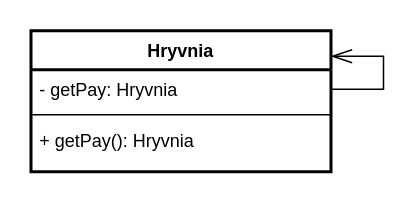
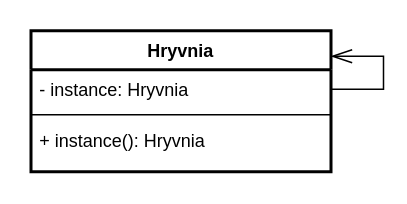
  <mxCell id="0" />
  <mxCell id="1" parent="0" />
  <mxCell id="2" value="Hryvnia" style="swimlane;fontStyle=1;align=center;verticalAlign=top;childLayout=stackLayout;horizontal=1;startSize=26;horizontalStack=0;resizeParent=1;resizeParentMax=0;resizeLast=0;collapsible=1;marginBottom=0;strokeWidth=2;" parent="1" vertex="1"><mxGeometry x="20" y="20" width="200" height="94" as="geometry" /></mxCell>
  <mxCell id="3" style="edgeStyle=orthogonalEdgeStyle;rounded=0;orthogonalLoop=1;jettySize=auto;html=1;exitX=1;exitY=0.5;exitDx=0;exitDy=0;endArrow=openThin;endFill=0;endSize=12;" parent="2" source="4" edge="1"><mxGeometry relative="1" as="geometry"><Array as="points"><mxPoint x="235" y="39" /><mxPoint x="235" y="17" /></Array><mxPoint x="200" y="17" as="targetPoint" /></mxGeometry></mxCell>
- <mxCell id="4" value="- getPay: Hryvnia" style="text;strokeColor=none;fillColor=none;align=left;verticalAlign=top;spacingLeft=4;spacingRight=4;overflow=hidden;rotatable=0;points=[[0,0.5],[1,0.5]];portConstraint=eastwest;" parent="2" vertex="1"><mxGeometry y="26" width="200" height="26" as="geometry" /></mxCell>
+ <mxCell id="4" value="- instance: Hryvnia" style="text;strokeColor=none;fillColor=none;align=left;verticalAlign=top;spacingLeft=4;spacingRight=4;overflow=hidden;rotatable=0;points=[[0,0.5],[1,0.5]];portConstraint=eastwest;" parent="2" vertex="1"><mxGeometry y="26" width="200" height="26" as="geometry" /></mxCell>
  <mxCell id="5" value="" style="line;strokeWidth=1;fillColor=none;align=left;verticalAlign=middle;spacingTop=-1;spacingLeft=3;spacingRight=3;rotatable=0;labelPosition=right;points=[];portConstraint=eastwest;" parent="2" vertex="1"><mxGeometry y="52" width="200" height="8" as="geometry" /></mxCell>
- <mxCell id="6" value="+ getPay(): Hryvnia" style="text;strokeColor=none;fillColor=none;align=left;verticalAlign=top;spacingLeft=4;spacingRight=4;overflow=hidden;rotatable=0;points=[[0,0.5],[1,0.5]];portConstraint=eastwest;" parent="2" vertex="1"><mxGeometry y="60" width="200" height="34" as="geometry" /></mxCell>
+ <mxCell id="6" value="+ instance(): Hryvnia" style="text;strokeColor=none;fillColor=none;align=left;verticalAlign=top;spacingLeft=4;spacingRight=4;overflow=hidden;rotatable=0;points=[[0,0.5],[1,0.5]];portConstraint=eastwest;" parent="2" vertex="1"><mxGeometry y="60" width="200" height="34" as="geometry" /></mxCell>
